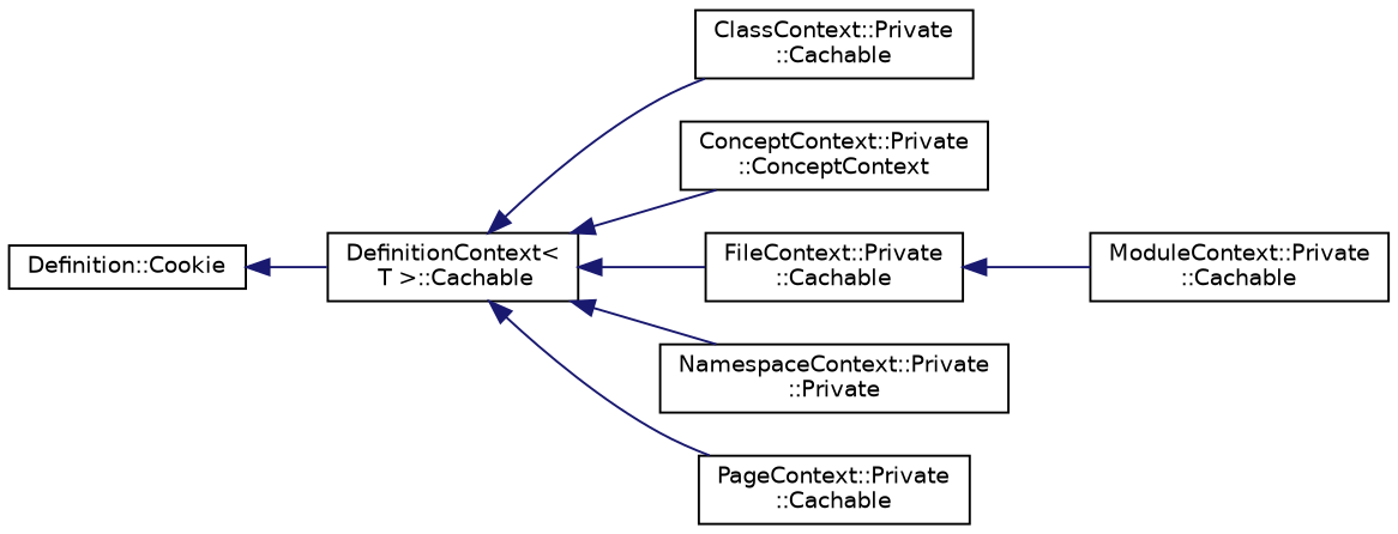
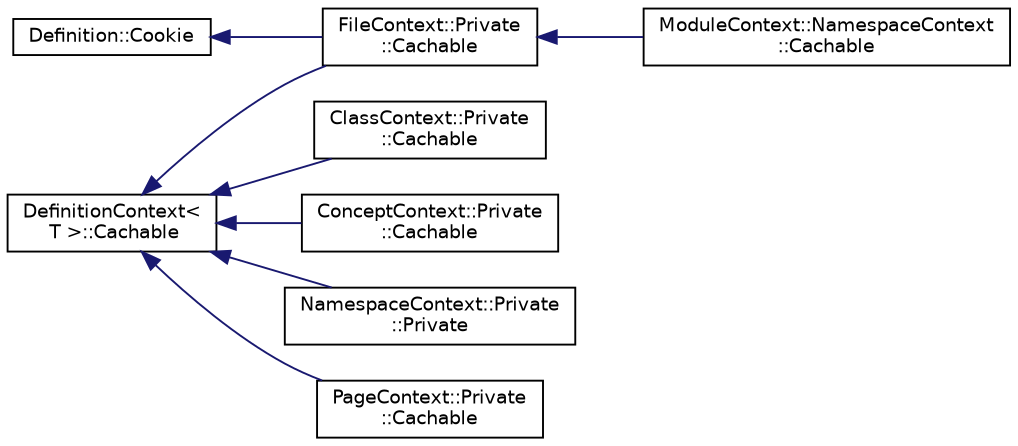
  digraph {
    rankdir=LR
    node [color=black fillcolor=white fontname=Helvetica fontsize=10 shape=record style=filled]
    edge [color=midnightblue dir=back fontname=Helvetica fontsize=10 labelfontname=Helvetica labelfontsize=10 style=solid]
    n1 [height=0.2 label="Definition::Cookie" width=0.4]
    n2 [height=0.2 label="DefinitionContext\<\l T \>::Cachable" width=0.4]
    n3 [height=0.2 label="ClassContext::Private\l::Cachable" width=0.4]
-   n4 [height=0.2 label="ConceptContext::Private\l::ConceptContext" width=0.4]
+   n4 [height=0.2 label="ConceptContext::Private\l::Cachable" width=0.4]
    n5 [height=0.2 label="FileContext::Private\l::Cachable" width=0.4]
    n6 [height=0.2 label="NamespaceContext::Private\l::Private" width=0.4]
    n7 [height=0.2 label="PageContext::Private\l::Cachable" width=0.4]
-   n8 [height=0.2 label="ModuleContext::Private\l::Cachable" width=0.4]
-   n1 -> n2
+   n8 [height=0.2 label="ModuleContext::NamespaceContext\l::Cachable" width=0.4]
+   n1 -> n5
    n2 -> n3
    n2 -> n4
    n2 -> n5
    n2 -> n6
    n2 -> n7
    n5 -> n8
  }
